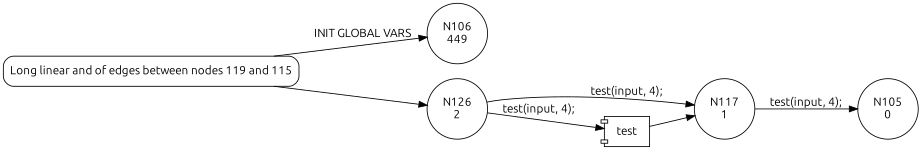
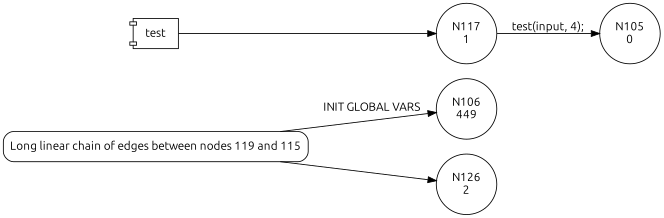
  digraph {
    fontname=Ubuntu
    rankdir=LR
    node [fontname=Ubuntu shape=circle]
    edge [fontname=Ubuntu]
    n1 [label="N106\n449"]
-   n2 [fillcolor=white label="Long linear and of edges between nodes 119 and 115" penwidth=1 shape=Mrecord style="filled,bold"]
+   n2 [fillcolor=white label="Long linear chain of edges between nodes 119 and 115" penwidth=1 shape=Mrecord style="filled,bold"]
    n3 [label="N126\n2"]
    n4 [label="N117\n1"]
    n5 [label=test shape=component]
    n6 [label="N105\n0"]
    n2 -> n1 [label="INIT GLOBAL VARS"]
    n2 -> n3
-   n3 -> n4 [label="test(input, 4);"]
-   n3 -> n5 [label="test(input, 4);"]
    n4 -> n6 [label="test(input, 4);"]
    n5 -> n4
  }
